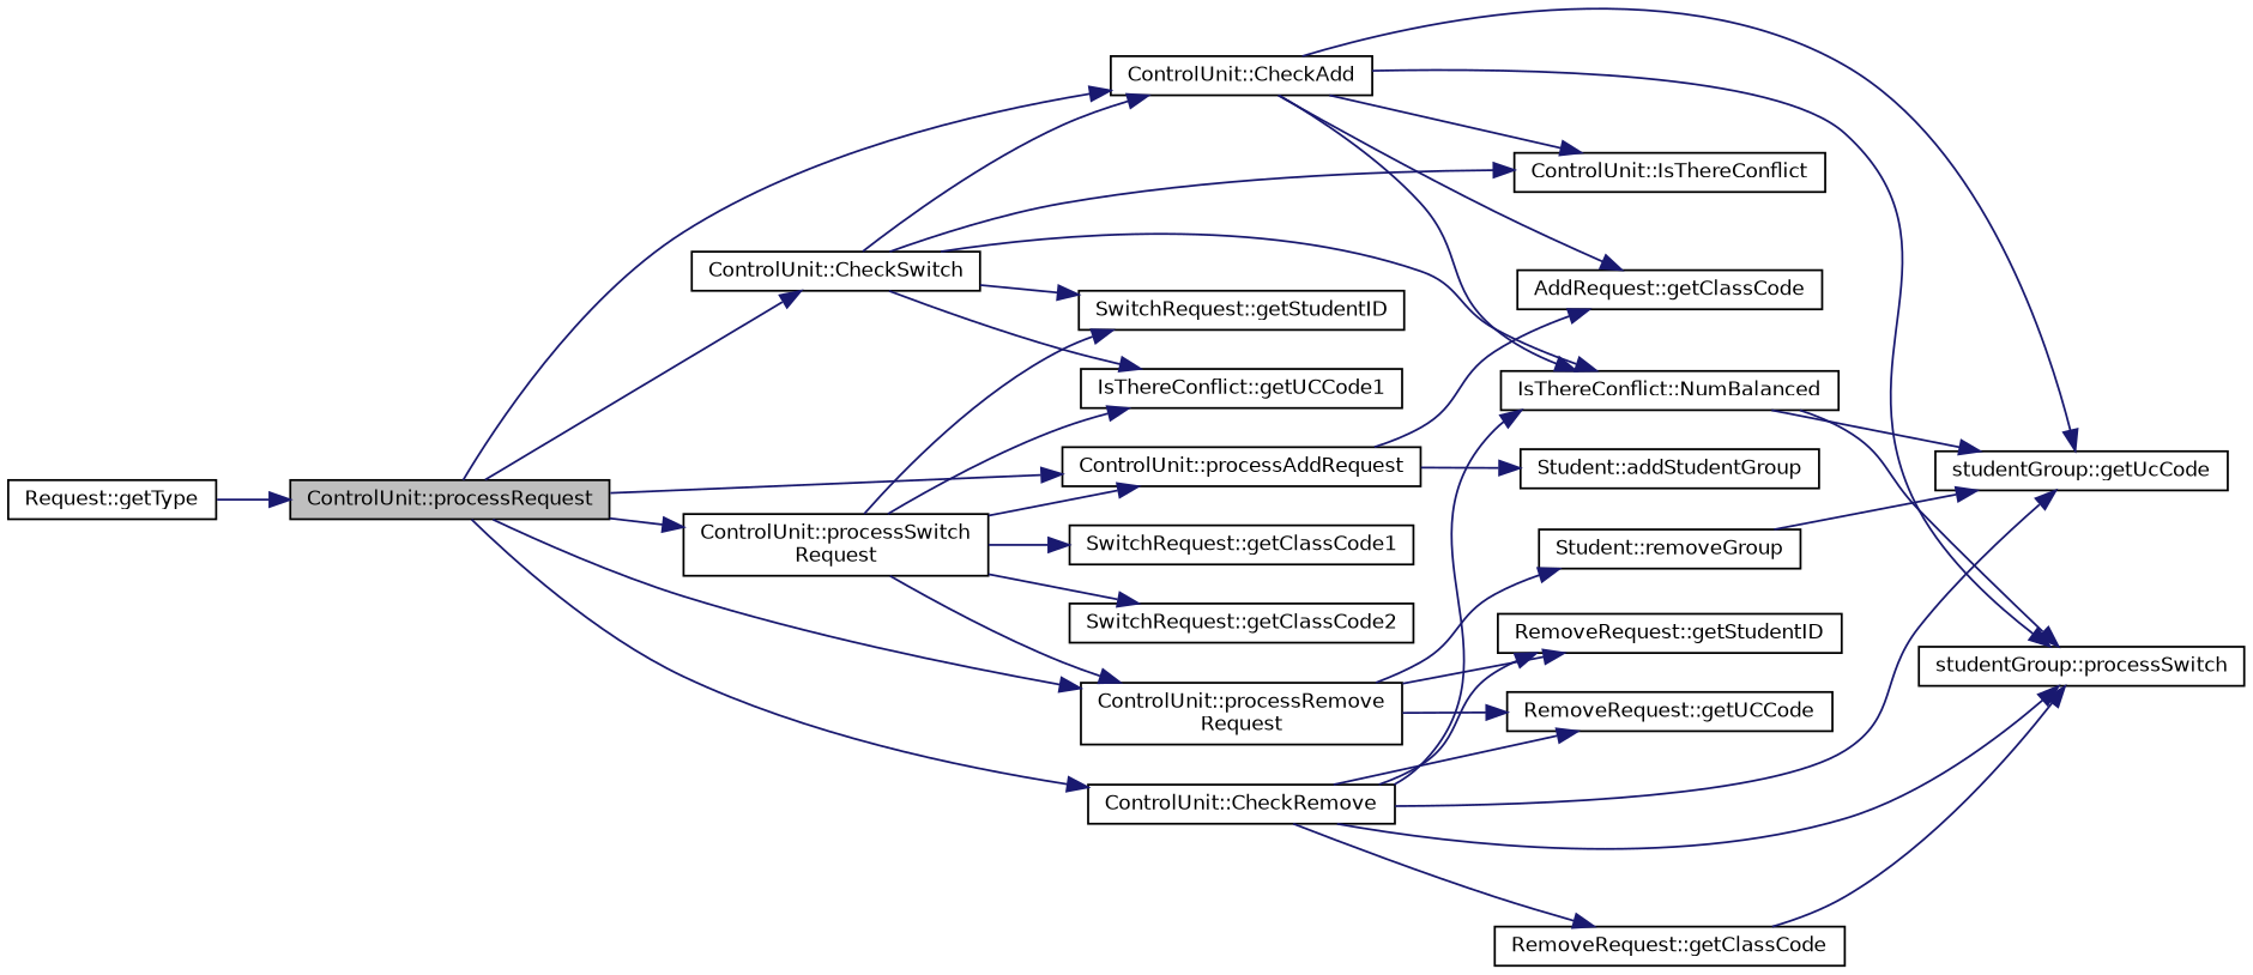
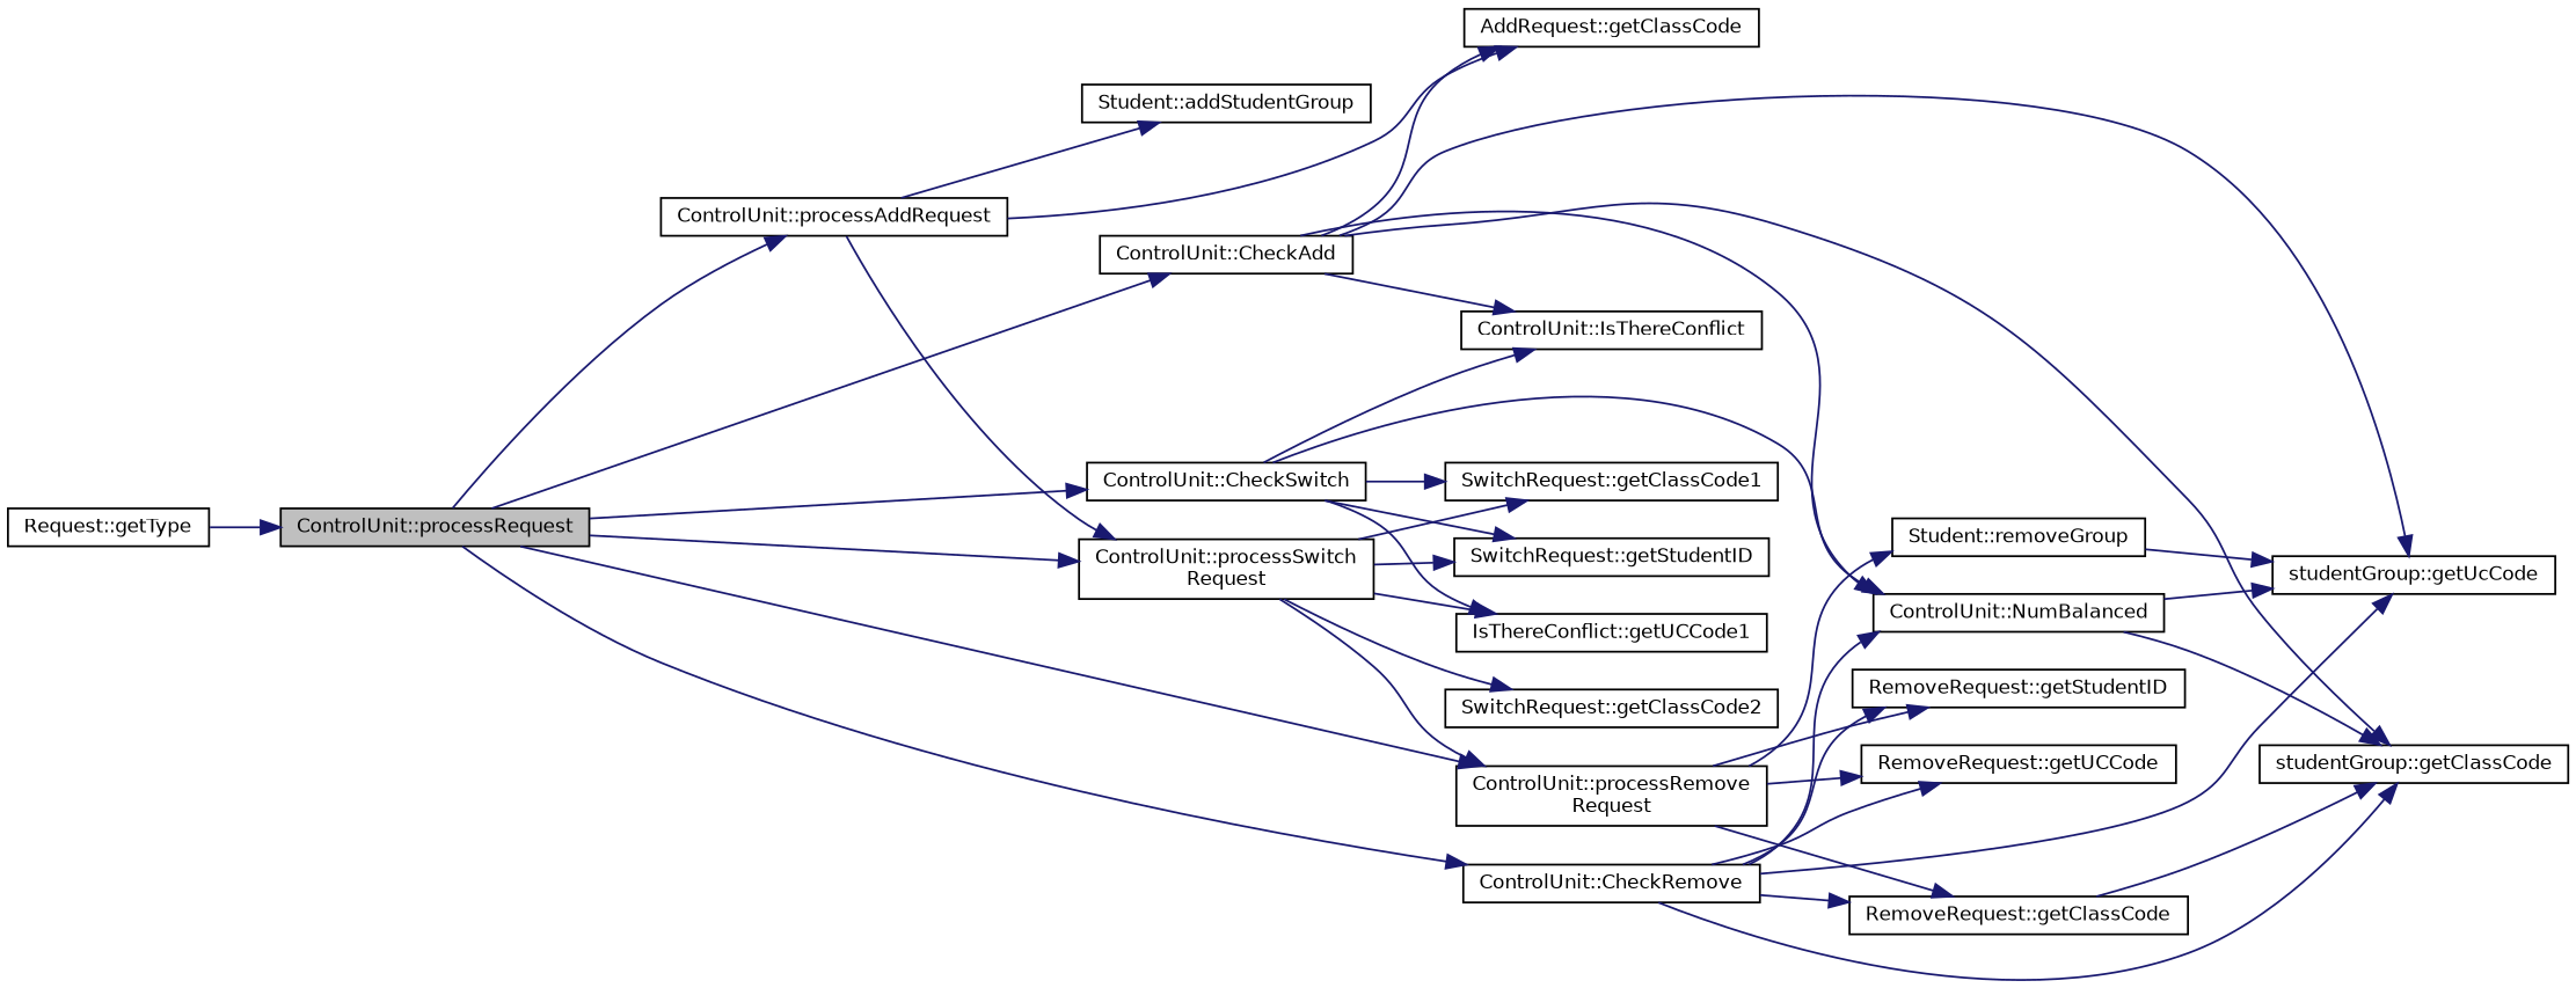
  digraph {
    rankdir=LR
    node [color=black fillcolor=white fontname=Helvetica fontsize=10 shape=record style=filled]
    edge [color=midnightblue fontname=Helvetica fontsize=10 labelfontname=Helvetica labelfontsize=10 style=solid]
    n1 [fillcolor=grey75 fontcolor=black height=0.2 label="ControlUnit::processRequest" width=0.4]
    n2 [height=0.2 label="ControlUnit::CheckAdd" width=0.4]
    n3 [height=0.2 label="ControlUnit::CheckRemove" width=0.4]
    n4 [height=0.2 label="ControlUnit::CheckSwitch" width=0.4]
    n5 [height=0.2 label="ControlUnit::processAddRequest" width=0.4]
    n6 [height=0.2 label="ControlUnit::processRemove\lRequest" width=0.4]
    n7 [height=0.2 label="ControlUnit::processSwitch\lRequest" width=0.4]
    n8 [height=0.2 label="AddRequest::getClassCode" width=0.4]
-   n9 [height=0.2 label="studentGroup::processSwitch" width=0.4]
+   n9 [height=0.2 label="studentGroup::getClassCode" width=0.4]
    n10 [height=0.2 label="studentGroup::getUcCode" width=0.4]
    n11 [height=0.2 label="ControlUnit::IsThereConflict" width=0.4]
-   n12 [height=0.2 label="IsThereConflict::NumBalanced" width=0.4]
+   n12 [height=0.2 label="ControlUnit::NumBalanced" width=0.4]
    n13 [height=0.2 label="RemoveRequest::getClassCode" width=0.4]
    n14 [height=0.2 label="RemoveRequest::getStudentID" width=0.4]
    n15 [height=0.2 label="RemoveRequest::getUCCode" width=0.4]
    n16 [height=0.2 label="SwitchRequest::getClassCode1" width=0.4]
    n17 [height=0.2 label="SwitchRequest::getStudentID" width=0.4]
    n18 [height=0.2 label="IsThereConflict::getUCCode1" width=0.4]
    n19 [height=0.2 label="Request::getType" width=0.4]
    n20 [height=0.2 label="Student::addStudentGroup" width=0.4]
    n21 [height=0.2 label="Student::removeGroup" width=0.4]
    n22 [height=0.2 label="SwitchRequest::getClassCode2" width=0.4]
    n1 -> n2
    n1 -> n3
    n1 -> n4
    n1 -> n5
    n1 -> n6
    n1 -> n7
    n2 -> n8
    n2 -> n9
    n2 -> n10
    n2 -> n11
    n2 -> n12
    n3 -> n9
    n3 -> n10
    n3 -> n12
    n3 -> n13
    n3 -> n14
    n3 -> n15
    n4 -> n11
    n4 -> n12
-   n4 -> n2
+   n4 -> n16
    n4 -> n17
    n4 -> n18
    n5 -> n8
    n5 -> n20
+   n6 -> n13
    n6 -> n14
    n6 -> n15
    n6 -> n21
-   n7 -> n5
+   n5 -> n7
    n7 -> n6
    n7 -> n16
    n7 -> n17
    n7 -> n18
    n7 -> n22
    n12 -> n9
    n12 -> n10
    n13 -> n9
    n19 -> n1
    n21 -> n10
  }
